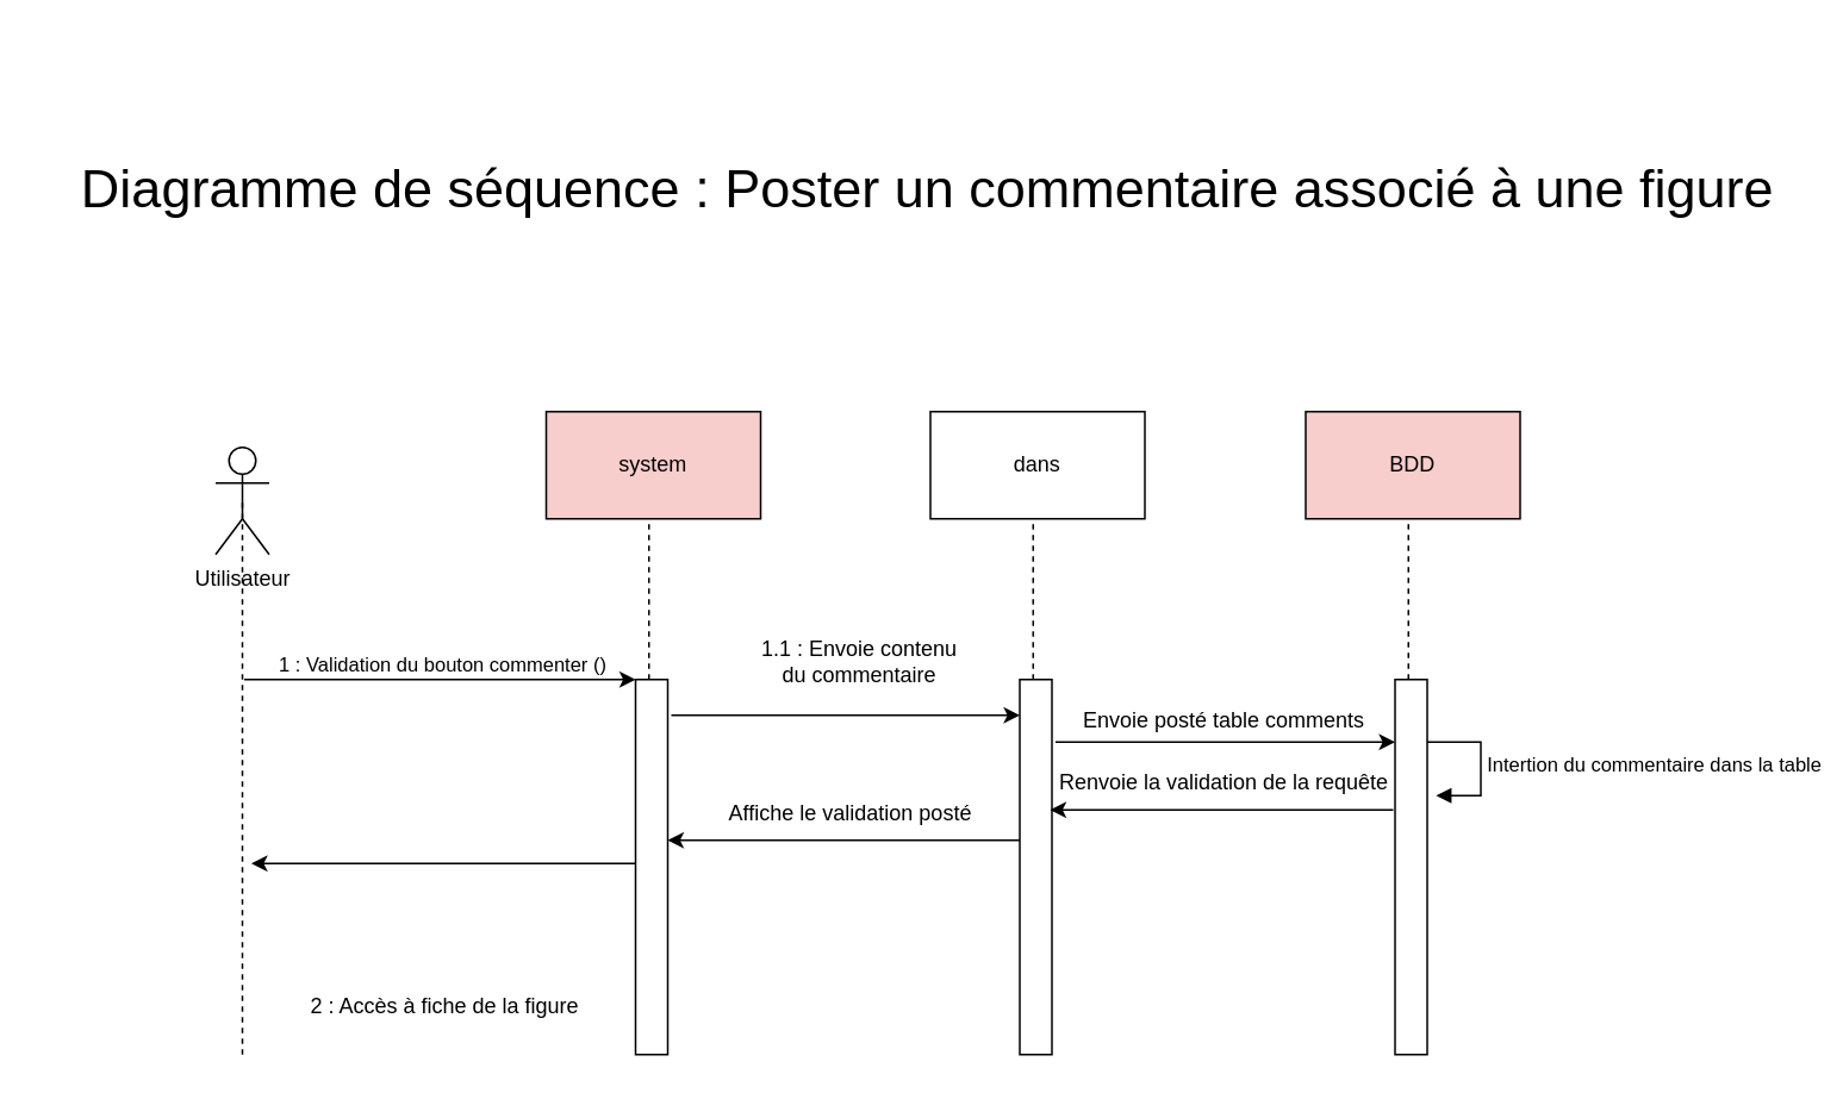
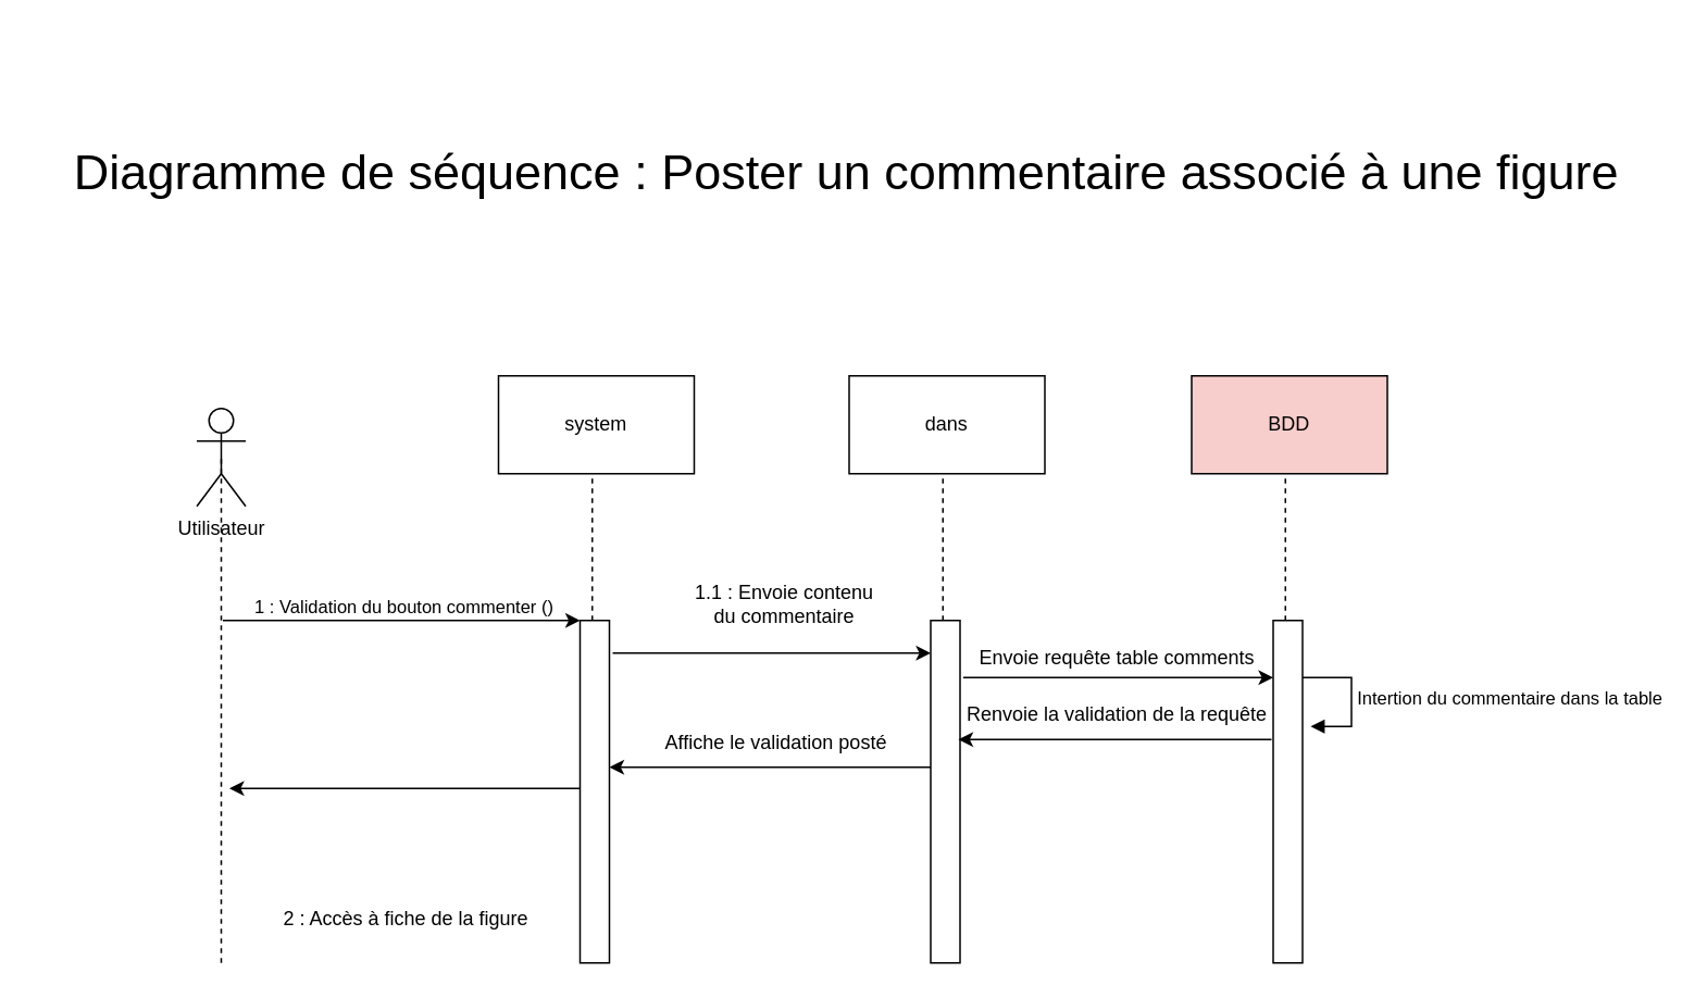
  <mxCell id="0" />
  <mxCell id="1" parent="0" />
  <mxCell id="2" value="Utilisateur" style="shape=umlActor;verticalLabelPosition=bottom;verticalAlign=top;html=1;outlineConnect=0;" parent="1" vertex="1"><mxGeometry x="120" y="250" width="30" height="60" as="geometry" /></mxCell>
  <mxCell id="3" value="" style="endArrow=none;dashed=1;html=1;rounded=0;entryX=0.5;entryY=0.5;entryDx=0;entryDy=0;entryPerimeter=0;" parent="1" target="2" edge="1"><mxGeometry width="50" height="50" relative="1" as="geometry"><mxPoint x="135" y="590" as="sourcePoint" /><mxPoint x="140" y="310" as="targetPoint" /></mxGeometry></mxCell>
- <mxCell id="4" value="system" style="rounded=0;whiteSpace=wrap;html=1;fillColor=#f8cecc;" parent="1" vertex="1"><mxGeometry x="305" y="230" width="120" height="60" as="geometry" /></mxCell>
+ <mxCell id="4" value="system" style="rounded=0;whiteSpace=wrap;html=1;" parent="1" vertex="1"><mxGeometry x="305" y="230" width="120" height="60" as="geometry" /></mxCell>
  <mxCell id="5" value="" style="endArrow=none;dashed=1;html=1;rounded=0;entryX=0.5;entryY=0.5;entryDx=0;entryDy=0;entryPerimeter=0;" parent="1" source="6" edge="1"><mxGeometry width="50" height="50" relative="1" as="geometry"><mxPoint x="367.13" y="889.61" as="sourcePoint" /><mxPoint x="362.5" y="290" as="targetPoint" /></mxGeometry></mxCell>
  <mxCell id="6" value="" style="html=1;points=[];perimeter=orthogonalPerimeter;outlineConnect=0;targetShapes=umlLifeline;portConstraint=eastwest;newEdgeStyle={&quot;edgeStyle&quot;:&quot;elbowEdgeStyle&quot;,&quot;elbow&quot;:&quot;vertical&quot;,&quot;curved&quot;:0,&quot;rounded&quot;:0};" parent="1" vertex="1"><mxGeometry x="355" y="380" width="18" height="210" as="geometry" /></mxCell>
  <mxCell id="7" value="" style="endArrow=classic;html=1;rounded=0;" parent="1" target="6" edge="1"><mxGeometry width="50" height="50" relative="1" as="geometry"><mxPoint x="136" y="380" as="sourcePoint" /><mxPoint x="186" y="330" as="targetPoint" /></mxGeometry></mxCell>
  <mxCell id="8" value="1 : Validation du bouton commenter ()" style="edgeLabel;html=1;align=center;verticalAlign=middle;resizable=0;points=[];" parent="7" vertex="1" connectable="0"><mxGeometry x="0.315" y="-3" relative="1" as="geometry"><mxPoint x="-34" y="-12" as="offset" /></mxGeometry></mxCell>
  <mxCell id="9" value="dans" style="rounded=0;whiteSpace=wrap;html=1;" parent="1" vertex="1"><mxGeometry x="520" y="230" width="120" height="60" as="geometry" /></mxCell>
  <mxCell id="10" value="" style="endArrow=none;dashed=1;html=1;rounded=0;entryX=0.5;entryY=0.5;entryDx=0;entryDy=0;entryPerimeter=0;" parent="1" source="11" edge="1"><mxGeometry width="50" height="50" relative="1" as="geometry"><mxPoint x="577.5" y="620" as="sourcePoint" /><mxPoint x="577.5" y="290" as="targetPoint" /></mxGeometry></mxCell>
  <mxCell id="11" value="" style="html=1;points=[];perimeter=orthogonalPerimeter;outlineConnect=0;targetShapes=umlLifeline;portConstraint=eastwest;newEdgeStyle={&quot;edgeStyle&quot;:&quot;elbowEdgeStyle&quot;,&quot;elbow&quot;:&quot;vertical&quot;,&quot;curved&quot;:0,&quot;rounded&quot;:0};" parent="1" vertex="1"><mxGeometry x="570" y="380" width="18" height="210" as="geometry" /></mxCell>
  <mxCell id="12" value="BDD" style="rounded=0;whiteSpace=wrap;html=1;fillColor=#f8cecc;" parent="1" vertex="1"><mxGeometry x="730" y="230" width="120" height="60" as="geometry" /></mxCell>
  <mxCell id="13" value="" style="endArrow=none;dashed=1;html=1;rounded=0;entryX=0.5;entryY=0.5;entryDx=0;entryDy=0;entryPerimeter=0;" parent="1" source="14" edge="1"><mxGeometry width="50" height="50" relative="1" as="geometry"><mxPoint x="787.5" y="620" as="sourcePoint" /><mxPoint x="787.5" y="290" as="targetPoint" /></mxGeometry></mxCell>
  <mxCell id="14" value="" style="html=1;points=[];perimeter=orthogonalPerimeter;outlineConnect=0;targetShapes=umlLifeline;portConstraint=eastwest;newEdgeStyle={&quot;edgeStyle&quot;:&quot;elbowEdgeStyle&quot;,&quot;elbow&quot;:&quot;vertical&quot;,&quot;curved&quot;:0,&quot;rounded&quot;:0};" parent="1" vertex="1"><mxGeometry x="780" y="380" width="18" height="210" as="geometry" /></mxCell>
  <mxCell id="15" value="" style="endArrow=classic;html=1;rounded=0;" parent="1" target="11" edge="1"><mxGeometry width="50" height="50" relative="1" as="geometry"><mxPoint x="375" y="400" as="sourcePoint" /><mxPoint x="530" y="400" as="targetPoint" /></mxGeometry></mxCell>
  <mxCell id="16" value="1.1 : Envoie contenu &lt;br&gt;du commentaire" style="text;html=1;align=center;verticalAlign=middle;resizable=0;points=[];autosize=1;strokeColor=none;fillColor=none;" parent="1" vertex="1"><mxGeometry x="415" y="350" width="130" height="40" as="geometry" /></mxCell>
- <mxCell id="17" value="Envoie posté table comments" style="text;html=1;align=center;verticalAlign=middle;resizable=0;points=[];autosize=1;strokeColor=none;fillColor=none;" parent="1" vertex="1"><mxGeometry x="589" y="388" width="190" height="30" as="geometry" /></mxCell>
+ <mxCell id="17" value="Envoie requête table comments" style="text;html=1;align=center;verticalAlign=middle;resizable=0;points=[];autosize=1;strokeColor=none;fillColor=none;" parent="1" vertex="1"><mxGeometry x="589" y="388" width="190" height="30" as="geometry" /></mxCell>
  <mxCell id="18" value="" style="endArrow=classic;html=1;rounded=0;" parent="1" target="14" edge="1"><mxGeometry width="50" height="50" relative="1" as="geometry"><mxPoint x="590" y="415" as="sourcePoint" /><mxPoint x="640" y="365" as="targetPoint" /></mxGeometry></mxCell>
  <mxCell id="19" value="Intertion du commentaire dans la table" style="html=1;align=left;spacingLeft=2;endArrow=block;rounded=0;edgeStyle=orthogonalEdgeStyle;curved=0;rounded=0;" parent="1" edge="1"><mxGeometry relative="1" as="geometry"><mxPoint x="798" y="415" as="sourcePoint" /><Array as="points"><mxPoint x="828" y="445" /></Array><mxPoint x="803" y="445" as="targetPoint" /></mxGeometry></mxCell>
  <mxCell id="20" value="&lt;font style=&quot;font-size: 30px;&quot;&gt;&amp;nbsp;Diagramme de séquence : Poster un commentaire associé à une figure&lt;/font&gt;" style="text;html=1;strokeColor=none;fillColor=none;align=center;verticalAlign=middle;whiteSpace=wrap;rounded=0;" parent="1" vertex="1"><mxGeometry x="20" y="20" width="989" height="170" as="geometry" /></mxCell>
  <mxCell id="21" value="" style="endArrow=classic;html=1;rounded=0;" parent="1" edge="1"><mxGeometry width="50" height="50" relative="1" as="geometry"><mxPoint x="779" y="453" as="sourcePoint" /><mxPoint x="587" y="453" as="targetPoint" /></mxGeometry></mxCell>
  <mxCell id="22" value="Renvoie la validation de la requête" style="text;html=1;align=center;verticalAlign=middle;resizable=0;points=[];autosize=1;strokeColor=none;fillColor=none;" parent="1" vertex="1"><mxGeometry x="579" y="423" width="210" height="30" as="geometry" /></mxCell>
  <mxCell id="23" value="" style="endArrow=classic;html=1;rounded=0;" parent="1" edge="1"><mxGeometry width="50" height="50" relative="1" as="geometry"><mxPoint x="570" y="470" as="sourcePoint" /><mxPoint x="373" y="470" as="targetPoint" /></mxGeometry></mxCell>
  <mxCell id="24" value="Affiche le validation posté" style="text;html=1;align=center;verticalAlign=middle;resizable=0;points=[];autosize=1;strokeColor=none;fillColor=none;" parent="1" vertex="1"><mxGeometry x="385" y="440" width="180" height="30" as="geometry" /></mxCell>
  <mxCell id="25" value="" style="endArrow=classic;html=1;rounded=0;" parent="1" edge="1"><mxGeometry width="50" height="50" relative="1" as="geometry"><mxPoint x="355" y="483" as="sourcePoint" /><mxPoint x="140" y="483" as="targetPoint" /></mxGeometry></mxCell>
  <mxCell id="26" value="2 : Accès à fiche de la figure" style="text;html=1;align=center;verticalAlign=middle;resizable=0;points=[];autosize=1;strokeColor=none;fillColor=none;" parent="1" vertex="1"><mxGeometry x="163" y="548" width="170" height="30" as="geometry" /></mxCell>
